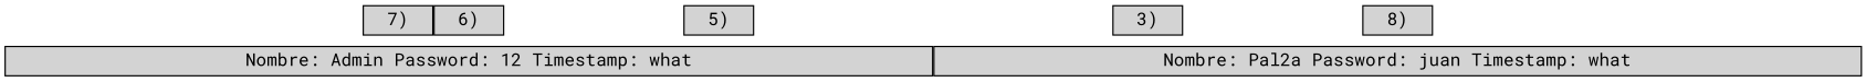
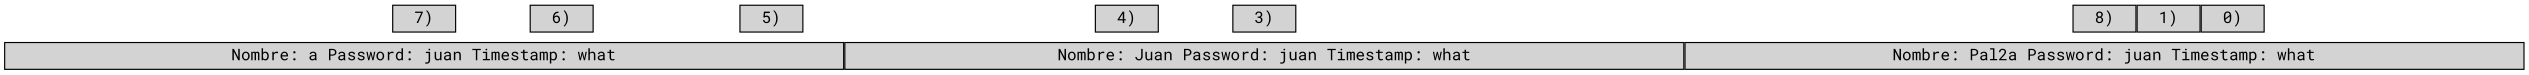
  digraph {
    fontname="Roboto Mono"
    nodesep=0
    rankdir=TB
    ranksep=0.02
    node [fontname="Roboto Mono" shape=record style=filled]
    edge [fontname="Roboto Mono" style=invis]
    n1 [height=.1 label="7)"]
+   n2 [height=.1 label="{Nombre: a  Password: juan  Timestamp: what}" width=10]
    n3 [height=.1 label="6)"]
-   n4 [height=.1 label="{Nombre: Admin  Password: 12  Timestamp: what}" width=10]
    n5 [height=.1 label="5)"]
+   n6 [height=.1 label="4)"]
    n7 [height=.1 label="3)"]
+   n8 [height=.1 label="{Nombre: Juan  Password: juan  Timestamp: what}" width=10]
    n9 [height=.1 label="8)"]
    n10 [height=.1 label="{Nombre: Pal2a  Password: juan  Timestamp: what}" width=10]
-   n3 -> n4
+   n11 [height=.1 label="1)"]
+   n12 [height=.1 label="0)"]
+   n1 -> n2
+   n7 -> n8
    n9 -> n10
  }
